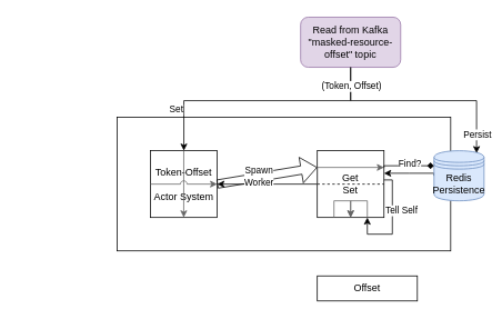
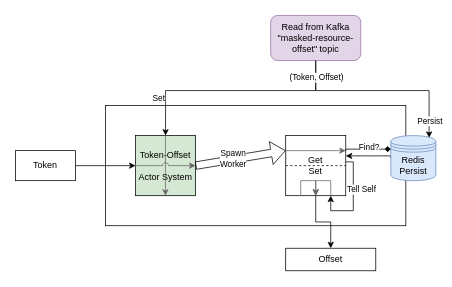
  <mxCell id="0" />
  <mxCell id="1" parent="0" />
  <mxCell id="2" value="" style="rounded=0;whiteSpace=wrap;html=1;" parent="1" vertex="1"><mxGeometry x="140" y="140" width="400" height="160" as="geometry" /></mxCell>
  <mxCell id="3" value="&lt;div&gt;Get&lt;/div&gt;&lt;div&gt;Set&lt;br&gt;&lt;/div&gt;" style="whiteSpace=wrap;html=1;aspect=fixed;" parent="1" vertex="1"><mxGeometry x="380" y="180" width="80" height="80" as="geometry" /></mxCell>
  <mxCell id="4" value="&lt;div&gt;&lt;span&gt;Read from Kafka &quot;masked-resource-offset&quot; topic&lt;/span&gt;&lt;br&gt;&lt;/div&gt;" style="rounded=1;whiteSpace=wrap;html=1;fillColor=#e1d5e7;strokeColor=#9673a6;" parent="1" vertex="1"><mxGeometry x="360" y="20" width="120" height="60" as="geometry" /></mxCell>
  <mxCell id="5" style="edgeStyle=orthogonalEdgeStyle;rounded=0;orthogonalLoop=1;jettySize=auto;html=1;exitX=0.5;exitY=1;exitDx=0;exitDy=0;entryX=0.5;entryY=0;entryDx=0;entryDy=0;jumpStyle=none;" parent="1" source="4" edge="1"><mxGeometry relative="1" as="geometry"><Array as="points"><mxPoint x="420" y="120" /><mxPoint x="220" y="120" /></Array><mxPoint x="220" y="180" as="targetPoint" /></mxGeometry></mxCell>
  <mxCell id="6" value="Set" style="edgeLabel;html=1;align=center;verticalAlign=middle;resizable=0;points=[];" parent="5" vertex="1" connectable="0"><mxGeometry x="0.367" y="-1" relative="1" as="geometry"><mxPoint x="-45" y="11" as="offset" /></mxGeometry></mxCell>
  <mxCell id="7" style="edgeStyle=orthogonalEdgeStyle;rounded=0;orthogonalLoop=1;jettySize=auto;html=1;exitX=0.5;exitY=1;exitDx=0;exitDy=0;entryX=0.85;entryY=0.05;entryDx=0;entryDy=0;entryPerimeter=0;" parent="1" source="4" edge="1"><mxGeometry relative="1" as="geometry"><Array as="points"><mxPoint x="420" y="120" /><mxPoint x="571" y="120" /></Array><mxPoint x="571" y="183" as="targetPoint" /></mxGeometry></mxCell>
  <mxCell id="8" value="(Token, Offset)" style="edgeLabel;html=1;align=center;verticalAlign=middle;resizable=0;points=[];" parent="7" vertex="1" connectable="0"><mxGeometry x="-0.83" relative="1" as="geometry"><mxPoint as="offset" /></mxGeometry></mxCell>
  <mxCell id="9" value="Persist" style="edgeLabel;html=1;align=center;verticalAlign=middle;resizable=0;points=[];" parent="7" vertex="1" connectable="0"><mxGeometry x="0.816" relative="1" as="geometry"><mxPoint as="offset" /></mxGeometry></mxCell>
  <mxCell id="10" value="Offset" style="rounded=0;whiteSpace=wrap;html=1;" parent="1" vertex="1"><mxGeometry x="380" y="330" width="120" height="30" as="geometry" /></mxCell>
- <mxCell id="13" value="" style="edgeStyle=orthogonalEdgeStyle;rounded=0;orthogonalLoop=1;jettySize=auto;html=1;" parent="1" source="3" target="19" edge="1"><mxGeometry relative="1" as="geometry" /></mxCell>
+ <mxCell id="11" value="" style="edgeStyle=orthogonalEdgeStyle;rounded=0;orthogonalLoop=1;jettySize=auto;html=1;" parent="1" source="12" target="19" edge="1"><mxGeometry relative="1" as="geometry" /></mxCell>
+ <mxCell id="12" value="Token" style="rounded=0;whiteSpace=wrap;html=1;" parent="1" vertex="1"><mxGeometry x="20" y="200" width="80" height="40" as="geometry" /></mxCell>
+ <mxCell id="13" value="" style="edgeStyle=orthogonalEdgeStyle;rounded=0;orthogonalLoop=1;jettySize=auto;html=1;" parent="1" source="3" target="10" edge="1"><mxGeometry relative="1" as="geometry" /></mxCell>
  <mxCell id="14" style="edgeStyle=orthogonalEdgeStyle;rounded=0;jumpStyle=gap;jumpSize=16;orthogonalLoop=1;jettySize=auto;html=1;exitX=0.75;exitY=1;exitDx=0;exitDy=0;fillColor=#f5f5f5;strokeColor=#666666;" parent="1" edge="1"><mxGeometry relative="1" as="geometry"><mxPoint x="420" y="260.039" as="targetPoint" /><Array as="points"><mxPoint x="440" y="240" /><mxPoint x="420" y="240" /></Array><mxPoint x="440" y="260" as="sourcePoint" /></mxGeometry></mxCell>
  <mxCell id="15" style="edgeStyle=orthogonalEdgeStyle;rounded=0;jumpStyle=none;orthogonalLoop=1;jettySize=auto;html=1;exitX=0;exitY=0.5;exitDx=0;exitDy=0;entryX=0.998;entryY=0.304;entryDx=0;entryDy=0;entryPerimeter=0;" parent="1" edge="1"><mxGeometry x="180" y="150" as="geometry"><mxPoint x="520" y="210" as="sourcePoint" /><mxPoint x="460" y="207" as="targetPoint" /><Array as="points"><mxPoint x="520" y="207" /><mxPoint x="490" y="207" /></Array></mxGeometry></mxCell>
- <mxCell id="16" value="&lt;div&gt;Redis&lt;/div&gt;&lt;div&gt;Persistence&lt;br&gt;&lt;/div&gt;" style="shape=datastore;whiteSpace=wrap;html=1;fillColor=#dae8fc;strokeColor=#6c8ebf;" parent="1" vertex="1"><mxGeometry x="520" y="180" width="60" height="60" as="geometry" /></mxCell>
+ <mxCell id="16" value="&lt;div&gt;Redis&lt;/div&gt;&lt;div&gt;Persist&lt;br&gt;&lt;/div&gt;" style="shape=datastore;whiteSpace=wrap;html=1;fillColor=#dae8fc;strokeColor=#6c8ebf;" parent="1" vertex="1"><mxGeometry x="520" y="180" width="60" height="60" as="geometry" /></mxCell>
  <mxCell id="17" style="edgeStyle=orthogonalEdgeStyle;rounded=0;jumpStyle=none;orthogonalLoop=1;jettySize=auto;html=1;exitX=1;exitY=0.25;exitDx=0;exitDy=0;entryX=0;entryY=0.3;entryDx=0;entryDy=0;endArrow=diamond;" parent="1" source="3" target="16" edge="1"><mxGeometry x="180" y="150" as="geometry"><Array as="points"><mxPoint x="460" y="198" /></Array></mxGeometry></mxCell>
  <mxCell id="18" value="Find?" style="edgeLabel;html=1;align=center;verticalAlign=middle;resizable=0;points=[];" parent="17" vertex="1" connectable="0"><mxGeometry x="-0.29" y="1" relative="1" as="geometry"><mxPoint x="10" y="-2" as="offset" /></mxGeometry></mxCell>
- <mxCell id="19" value="&lt;div&gt;Token-Offset&lt;/div&gt;&lt;div&gt;&lt;br&gt;&lt;/div&gt;&lt;div&gt;Actor System&lt;br&gt;&lt;/div&gt;" style="whiteSpace=wrap;html=1;aspect=fixed;" parent="1" vertex="1"><mxGeometry x="180" y="180" width="80" height="80" as="geometry" /></mxCell>
+ <mxCell id="19" value="&lt;div&gt;Token-Offset&lt;/div&gt;&lt;div&gt;&lt;br&gt;&lt;/div&gt;&lt;div&gt;Actor System&lt;br&gt;&lt;/div&gt;" style="whiteSpace=wrap;html=1;aspect=fixed;fillColor=#d5e8d4;" parent="1" vertex="1"><mxGeometry x="180" y="180" width="80" height="80" as="geometry" /></mxCell>
  <mxCell id="20" value="" style="shape=flexArrow;endArrow=classic;html=1;exitX=1;exitY=0.5;exitDx=0;exitDy=0;" parent="1" source="19" edge="1"><mxGeometry x="180" y="200" width="50" height="50" as="geometry"><mxPoint x="270" y="470" as="sourcePoint" /><mxPoint x="380" y="200" as="targetPoint" /></mxGeometry></mxCell>
  <mxCell id="21" value="&lt;div&gt;Spawn&lt;/div&gt;&lt;div&gt;Worker&lt;br&gt;&lt;/div&gt;" style="edgeLabel;html=1;align=center;verticalAlign=middle;resizable=0;points=[];" parent="20" vertex="1" connectable="0"><mxGeometry x="-0.221" y="-1" relative="1" as="geometry"><mxPoint x="2.98" y="-3.18" as="offset" /></mxGeometry></mxCell>
  <mxCell id="22" style="edgeStyle=orthogonalEdgeStyle;rounded=0;orthogonalLoop=1;jettySize=auto;html=1;entryX=0.75;entryY=1;entryDx=0;entryDy=0;" parent="1" edge="1"><mxGeometry x="180" y="200" as="geometry"><mxPoint x="460" y="215" as="sourcePoint" /><mxPoint x="440" y="260" as="targetPoint" /><Array as="points"><mxPoint x="470" y="215" /><mxPoint x="470" y="280" /><mxPoint x="440" y="280" /></Array></mxGeometry></mxCell>
  <mxCell id="23" value="Tell Self" style="edgeLabel;html=1;align=center;verticalAlign=middle;resizable=0;points=[];" parent="22" vertex="1" connectable="0"><mxGeometry x="-0.267" relative="1" as="geometry"><mxPoint x="10" as="offset" /></mxGeometry></mxCell>
  <mxCell id="24" value="" style="endArrow=none;html=1;exitX=0;exitY=0.5;exitDx=0;exitDy=0;entryX=1;entryY=0.5;entryDx=0;entryDy=0;dashed=1;" parent="1" source="3" target="3" edge="1"><mxGeometry x="180" y="200" width="50" height="50" as="geometry"><mxPoint x="270" y="470" as="sourcePoint" /><mxPoint x="320" y="420" as="targetPoint" /></mxGeometry></mxCell>
  <mxCell id="25" style="edgeStyle=orthogonalEdgeStyle;rounded=0;jumpStyle=gap;jumpSize=16;orthogonalLoop=1;jettySize=auto;html=1;exitX=0.25;exitY=1;exitDx=0;exitDy=0;entryX=0.5;entryY=1;entryDx=0;entryDy=0;fillColor=#f5f5f5;strokeColor=#666666;" parent="1" source="3" target="3" edge="1"><mxGeometry x="180" y="200" as="geometry"><Array as="points"><mxPoint x="400" y="240" /><mxPoint x="420" y="240" /></Array></mxGeometry></mxCell>
  <mxCell id="26" style="edgeStyle=orthogonalEdgeStyle;rounded=0;jumpStyle=gap;jumpSize=16;orthogonalLoop=1;jettySize=auto;html=1;exitX=0;exitY=0.5;exitDx=0;exitDy=0;entryX=1;entryY=0.25;entryDx=0;entryDy=0;fillColor=#f5f5f5;strokeColor=#666666;" parent="1" source="3" target="3" edge="1"><mxGeometry x="180" y="200" as="geometry"><Array as="points"><mxPoint x="380" y="200" /></Array></mxGeometry></mxCell>
  <mxCell id="27" style="edgeStyle=orthogonalEdgeStyle;rounded=0;jumpStyle=none;orthogonalLoop=1;jettySize=auto;html=1;exitX=0.5;exitY=0;exitDx=0;exitDy=0;jumpSize=16;fillColor=#f5f5f5;strokeColor=#666666;" parent="1" edge="1"><mxGeometry x="180" y="200" as="geometry"><Array as="points"><mxPoint x="219.86" y="260" /><mxPoint x="219.86" y="260" /></Array><mxPoint x="219.86" y="180" as="sourcePoint" /><mxPoint x="219.86" y="260" as="targetPoint" /></mxGeometry></mxCell>
  <mxCell id="28" style="edgeStyle=orthogonalEdgeStyle;rounded=0;jumpStyle=arc;orthogonalLoop=1;jettySize=auto;html=1;exitX=0;exitY=0.5;exitDx=0;exitDy=0;entryX=1;entryY=0.5;entryDx=0;entryDy=0;jumpSize=8;fillColor=#f5f5f5;strokeColor=#666666;" parent="1" source="19" target="19" edge="1"><mxGeometry x="180" y="200" as="geometry"><Array as="points"><mxPoint x="230" y="220" /><mxPoint x="230" y="220" /></Array></mxGeometry></mxCell>
